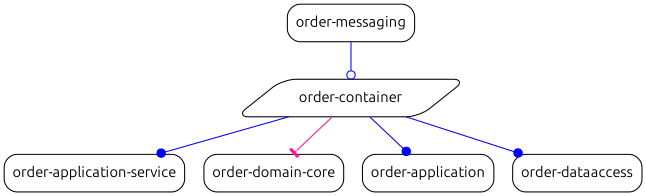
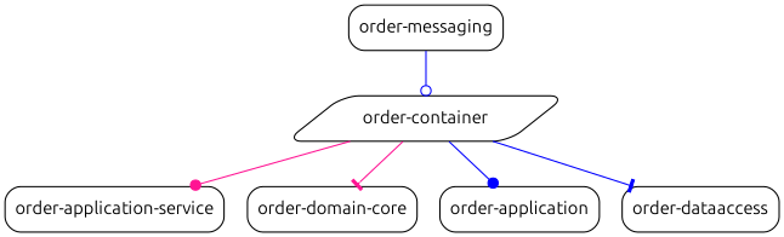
  digraph {
    fontname=Ubuntu
    node [fontname=Ubuntu fontsize=14 shape=box style=rounded]
    edge [arrowhead=dot color=blue fontname=Ubuntu fontsize=10]
    n1 [label="order-container" shape=parallelogram]
    n2 [label=<order-application-service>]
    n3 [label=<order-domain-core>]
    n4 [label=<order-application>]
    n5 [label=<order-dataaccess>]
    n6 [label=<order-messaging>]
-   n1 -> n2
+   n1 -> n2 [color=deeppink]
    n1 -> n3 [arrowhead=tee color=deeppink]
    n1 -> n4
-   n1 -> n5
+   n1 -> n5 [arrowhead=tee]
    n6 -> n1 [arrowhead=odot]
  }
